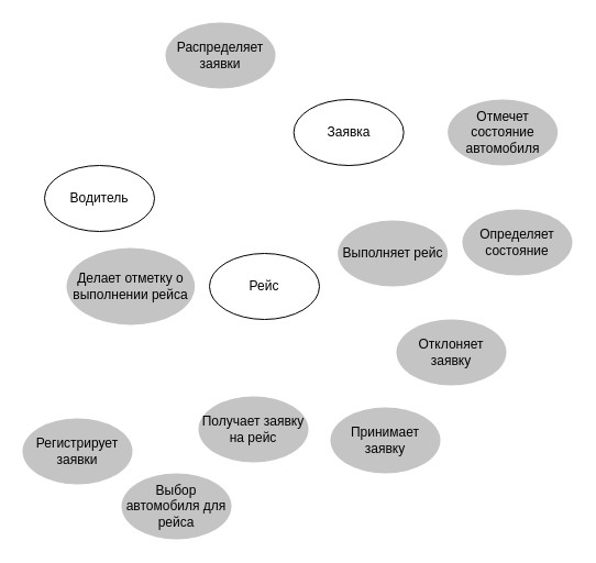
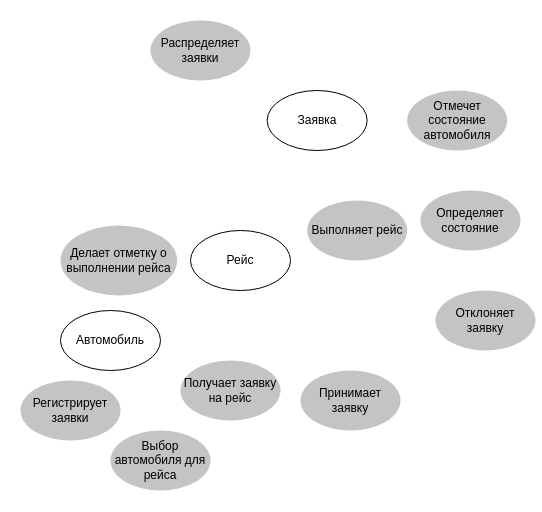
  <mxCell id="0" />
  <mxCell id="1" parent="0" />
- <mxCell id="2" value="Водитель" style="ellipse;whiteSpace=wrap;html=1;" parent="1" vertex="1"><mxGeometry x="40" y="150" width="100" height="60" as="geometry" /></mxCell>
+ <mxCell id="3" value="Автомобиль" style="ellipse;whiteSpace=wrap;html=1;" parent="1" vertex="1"><mxGeometry x="60" y="310" width="100" height="60" as="geometry" /></mxCell>
  <mxCell id="4" value="Рейс" style="ellipse;whiteSpace=wrap;html=1;" parent="1" vertex="1"><mxGeometry x="190" y="230" width="100" height="60" as="geometry" /></mxCell>
  <mxCell id="5" value="Заявка" style="ellipse;whiteSpace=wrap;html=1;" parent="1" vertex="1"><mxGeometry x="266.67" y="90" width="100" height="60" as="geometry" /></mxCell>
  <mxCell id="6" value="Распределяет заявки" style="ellipse;whiteSpace=wrap;html=1;strokeColor=none;fillColor=#C4C4C4;" parent="1" vertex="1"><mxGeometry x="150" y="20" width="100" height="60" as="geometry" /></mxCell>
  <mxCell id="7" value="Делает отметку о выполнении рейса" style="ellipse;whiteSpace=wrap;html=1;strokeColor=none;fillColor=#C4C4C4;" parent="1" vertex="1"><mxGeometry x="60" y="225" width="116.67" height="70" as="geometry" /></mxCell>
  <mxCell id="8" value="Выполняет рейс" style="ellipse;whiteSpace=wrap;html=1;strokeColor=none;fillColor=#C4C4C4;" parent="1" vertex="1"><mxGeometry x="306.67" y="200" width="100" height="60" as="geometry" /></mxCell>
  <mxCell id="9" value="Получает заявку на рейс" style="ellipse;whiteSpace=wrap;html=1;strokeColor=none;fillColor=#C4C4C4;" parent="1" vertex="1"><mxGeometry x="180" y="360" width="100" height="60" as="geometry" /></mxCell>
  <mxCell id="10" value="Принимает заявку" style="ellipse;whiteSpace=wrap;html=1;strokeColor=none;fillColor=#C4C4C4;" parent="1" vertex="1"><mxGeometry x="300" y="370" width="100" height="60" as="geometry" /></mxCell>
- <mxCell id="11" value="Отклоняет заявку" style="ellipse;whiteSpace=wrap;html=1;strokeColor=none;fillColor=#C4C4C4;" parent="1" vertex="1"><mxGeometry x="360" y="290" width="100" height="60" as="geometry" /></mxCell>
+ <mxCell id="11" value="Отклоняет заявку" style="ellipse;whiteSpace=wrap;html=1;strokeColor=none;fillColor=#C4C4C4;" parent="1" vertex="1"><mxGeometry x="435" y="290" width="100" height="60" as="geometry" /></mxCell>
  <mxCell id="12" value="Регистрирует заявки" style="ellipse;whiteSpace=wrap;html=1;strokeColor=none;fillColor=#C4C4C4;" parent="1" vertex="1"><mxGeometry x="20" y="380" width="100" height="60" as="geometry" /></mxCell>
  <mxCell id="13" value="Выбор автомобиля для рейса" style="ellipse;whiteSpace=wrap;html=1;strokeColor=none;fillColor=#C4C4C4;" parent="1" vertex="1"><mxGeometry x="110" y="430" width="100" height="60" as="geometry" /></mxCell>
  <mxCell id="14" value="Отмечет состояние автомобиля" style="ellipse;whiteSpace=wrap;html=1;strokeColor=none;fillColor=#C4C4C4;" parent="1" vertex="1"><mxGeometry x="406.67" y="90" width="100" height="60" as="geometry" /></mxCell>
  <mxCell id="15" value="Определяет состояние" style="ellipse;whiteSpace=wrap;html=1;strokeColor=none;fillColor=#C4C4C4;" parent="1" vertex="1"><mxGeometry x="420" y="190" width="100" height="60" as="geometry" /></mxCell>
